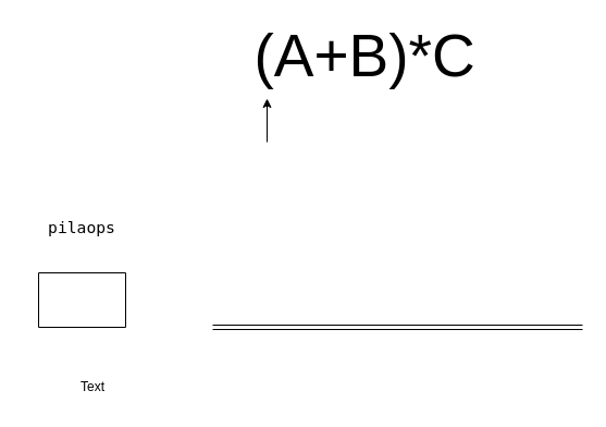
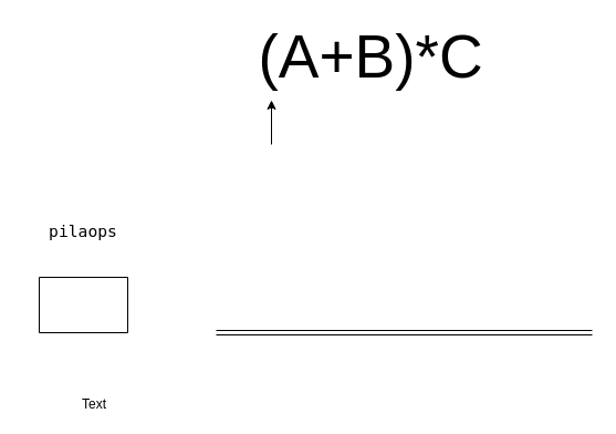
  <mxCell id="0" />
  <mxCell id="1" parent="0" />
  <mxCell id="2" value="" style="swimlane;startSize=0;html=1;align=left;" vertex="1" parent="1"><mxGeometry x="35" y="250" width="80" height="50" as="geometry" /></mxCell>
  <mxCell id="3" value="&lt;font style=&quot;font-size: 55px;&quot;&gt;(A+B)*C&lt;/font&gt;" style="text;strokeColor=none;align=center;fillColor=none;html=1;verticalAlign=middle;whiteSpace=wrap;rounded=0;" vertex="1" parent="1"><mxGeometry x="215" y="20" width="240" height="60" as="geometry" /></mxCell>
  <mxCell id="4" value="" style="shape=link;html=1;rounded=0;" edge="1" parent="1"><mxGeometry width="100" relative="1" as="geometry"><mxPoint x="195" y="300" as="sourcePoint" /><mxPoint x="535" y="300" as="targetPoint" /></mxGeometry></mxCell>
- <mxCell id="5" value="Text" style="text;strokeColor=none;align=center;fillColor=none;html=1;verticalAlign=middle;whiteSpace=wrap;rounded=0;" vertex="1" parent="1"><mxGeometry x="55" y="340" width="60" height="30" as="geometry" /></mxCell>
+ <mxCell id="5" value="Text" style="text;strokeColor=none;align=center;fillColor=none;html=1;verticalAlign=middle;whiteSpace=wrap;rounded=0;" vertex="1" parent="1"><mxGeometry x="55" y="350" width="60" height="30" as="geometry" /></mxCell>
  <mxCell id="6" value="" style="endArrow=classic;html=1;rounded=0;" edge="1" parent="1"><mxGeometry width="50" height="50" relative="1" as="geometry"><mxPoint x="245" y="130" as="sourcePoint" /><mxPoint x="245" y="90" as="targetPoint" /></mxGeometry></mxCell>
  <mxCell id="7" value="&#10;&lt;b id=&quot;docs-internal-guid-8e5f59c1-7fff-c48f-c736-ee5afbdc32a4&quot; style=&quot;font-weight:normal;&quot;&gt;&lt;span style=&quot;font-size: 11pt; font-family: &amp;quot;Roboto Mono&amp;quot;, monospace; color: rgb(0, 0, 0); background-color: transparent; font-weight: 300; font-style: normal; font-variant: normal; text-decoration: none; vertical-align: baseline;&quot;&gt;pilaops&lt;/span&gt;&lt;/b&gt;&#10;&#10;" style="text;strokeColor=none;align=center;fillColor=none;html=1;verticalAlign=middle;whiteSpace=wrap;rounded=0;" vertex="1" parent="1"><mxGeometry x="20" y="200" width="110" height="30" as="geometry" /></mxCell>
